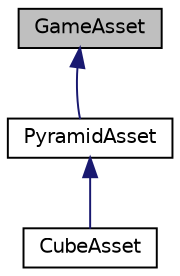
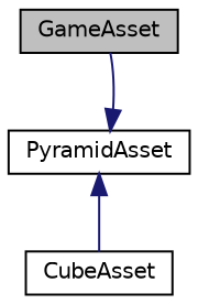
  digraph {
    node [color=black fillcolor=white fontname=Helvetica fontsize=10 shape=record style=filled]
    edge [color=midnightblue dir=back fontname=Helvetica fontsize=10 labelfontname=Helvetica labelfontsize=10 style=solid]
    n1 [fillcolor=grey75 fontcolor=black height=0.2 label=GameAsset width=0.4]
    n2 [height=0.2 label=PyramidAsset width=0.4]
    n3 [height=0.2 label=CubeAsset width=0.4]
-   n1 -> n2
+   n2 -> n1
    n2 -> n3
  }
